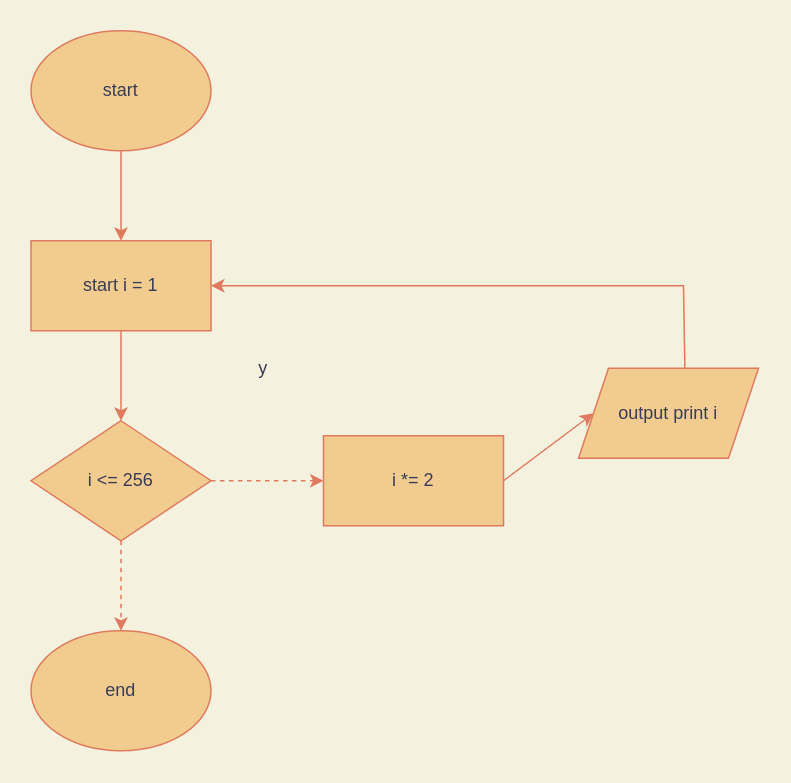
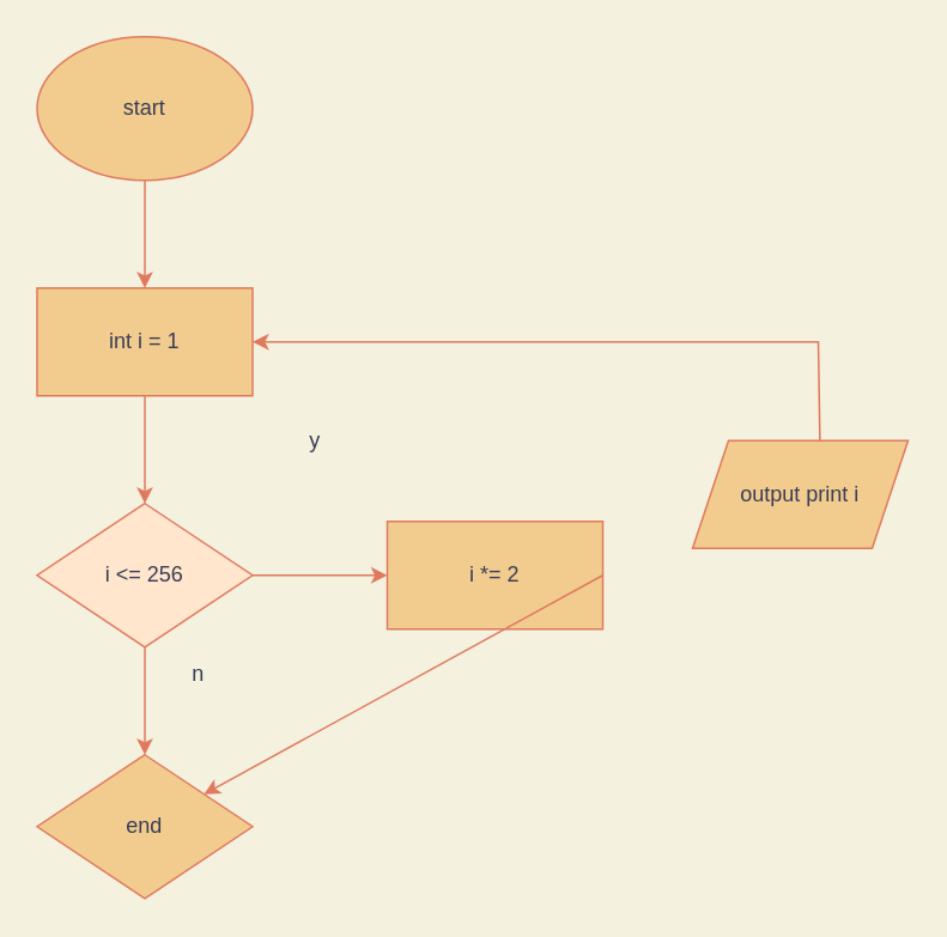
  <mxCell id="0" />
  <mxCell id="1" parent="0" />
  <mxCell id="2" value="start" style="ellipse;whiteSpace=wrap;html=1;fillColor=#F2CC8F;strokeColor=#E07A5F;fontColor=#393C56;" parent="1" vertex="1"><mxGeometry x="20" width="120" height="80" as="geometry" y="20" /></mxCell>
- <mxCell id="3" value="end" style="ellipse;whiteSpace=wrap;html=1;fillColor=#F2CC8F;strokeColor=#E07A5F;fontColor=#393C56;" parent="1" vertex="1"><mxGeometry x="20" y="420" width="120" height="80" as="geometry" /></mxCell>
- <mxCell id="4" value="start i = 1" style="rounded=0;whiteSpace=wrap;html=1;fillColor=#F2CC8F;strokeColor=#E07A5F;fontColor=#393C56;" parent="1" vertex="1"><mxGeometry x="20" y="160" width="120" height="60" as="geometry" /></mxCell>
- <mxCell id="5" value="i &amp;lt;= 256" style="rhombus;whiteSpace=wrap;html=1;fillColor=#F2CC8F;strokeColor=#E07A5F;fontColor=#393C56;" parent="1" vertex="1"><mxGeometry x="20" y="280" width="120" height="80" as="geometry" /></mxCell>
+ <mxCell id="3" value="end" style="rhombus;whiteSpace=wrap;html=1;fillColor=#F2CC8F;strokeColor=#E07A5F;fontColor=#393C56;" parent="1" vertex="1"><mxGeometry x="20" y="420" width="120" height="80" as="geometry" /></mxCell>
+ <mxCell id="4" value="int i = 1" style="rounded=0;whiteSpace=wrap;html=1;fillColor=#F2CC8F;strokeColor=#E07A5F;fontColor=#393C56;" parent="1" vertex="1"><mxGeometry x="20" y="160" width="120" height="60" as="geometry" /></mxCell>
+ <mxCell id="5" value="i &amp;lt;= 256" style="rhombus;whiteSpace=wrap;html=1;fillColor=#ffe6cc;strokeColor=#E07A5F;fontColor=#393C56;" parent="1" vertex="1"><mxGeometry x="20" y="280" width="120" height="80" as="geometry" /></mxCell>
  <mxCell id="6" value="output print i" style="shape=parallelogram;perimeter=parallelogramPerimeter;whiteSpace=wrap;html=1;fixedSize=1;fillColor=#F2CC8F;strokeColor=#E07A5F;fontColor=#393C56;" parent="1" vertex="1"><mxGeometry x="385" y="245" width="120" height="60" as="geometry" /></mxCell>
  <mxCell id="7" value="i *= 2" style="rounded=0;whiteSpace=wrap;html=1;fillColor=#F2CC8F;strokeColor=#E07A5F;fontColor=#393C56;" parent="1" vertex="1"><mxGeometry x="215" y="290" width="120" height="60" as="geometry" /></mxCell>
  <mxCell id="8" value="" style="endArrow=classic;html=1;rounded=0;entryX=1;entryY=0.5;entryDx=0;entryDy=0;exitX=0.591;exitY=0.008;exitDx=0;exitDy=0;exitPerimeter=0;labelBackgroundColor=#F4F1DE;strokeColor=#E07A5F;fontColor=#393C56;" parent="1" source="6" target="4" edge="1"><mxGeometry width="50" height="50" relative="1" as="geometry"><mxPoint x="-215" y="270" as="sourcePoint" /><mxPoint x="-165" y="220" as="targetPoint" /><Array as="points"><mxPoint x="455" y="190" /></Array></mxGeometry></mxCell>
- <mxCell id="9" value="" style="endArrow=classic;html=1;rounded=0;entryX=0;entryY=0.5;entryDx=0;entryDy=0;exitX=1;exitY=0.5;exitDx=0;exitDy=0;labelBackgroundColor=#F4F1DE;strokeColor=#E07A5F;fontColor=#393C56;" parent="1" source="7" target="6" edge="1"><mxGeometry width="50" height="50" relative="1" as="geometry"><mxPoint x="-205" y="280" as="sourcePoint" /><mxPoint x="-155" y="230" as="targetPoint" /></mxGeometry></mxCell>
- <mxCell id="10" value="" style="endArrow=classic;html=1;rounded=0;entryX=0;entryY=0.5;entryDx=0;entryDy=0;exitX=1;exitY=0.5;exitDx=0;exitDy=0;labelBackgroundColor=#F4F1DE;strokeColor=#E07A5F;fontColor=#393C56;dashed=1;" parent="1" source="5" target="7" edge="1"><mxGeometry width="50" height="50" relative="1" as="geometry"><mxPoint x="-195" y="290" as="sourcePoint" /><mxPoint x="-145" y="240" as="targetPoint" /></mxGeometry></mxCell>
- <mxCell id="11" value="" style="endArrow=classic;html=1;rounded=0;entryX=0.5;entryY=0;entryDx=0;entryDy=0;exitX=0.5;exitY=1;exitDx=0;exitDy=0;labelBackgroundColor=#F4F1DE;strokeColor=#E07A5F;fontColor=#393C56;dashed=1;" parent="1" source="5" target="3" edge="1"><mxGeometry width="50" height="50" relative="1" as="geometry"><mxPoint x="-185" y="300" as="sourcePoint" /><mxPoint x="-135" y="250" as="targetPoint" /></mxGeometry></mxCell>
+ <mxCell id="9" value="" style="endArrow=classic;html=1;rounded=0;exitX=1;exitY=0.5;exitDx=0;exitDy=0;labelBackgroundColor=#F4F1DE;strokeColor=#E07A5F;fontColor=#393C56;" parent="1" source="7" target="3" edge="1"><mxGeometry width="50" height="50" relative="1" as="geometry"><mxPoint x="-205" y="280" as="sourcePoint" /><mxPoint x="-155" y="230" as="targetPoint" /></mxGeometry></mxCell>
+ <mxCell id="10" value="" style="endArrow=classic;html=1;rounded=0;entryX=0;entryY=0.5;entryDx=0;entryDy=0;exitX=1;exitY=0.5;exitDx=0;exitDy=0;labelBackgroundColor=#F4F1DE;strokeColor=#E07A5F;fontColor=#393C56;" parent="1" source="5" target="7" edge="1"><mxGeometry width="50" height="50" relative="1" as="geometry"><mxPoint x="-195" y="290" as="sourcePoint" /><mxPoint x="-145" y="240" as="targetPoint" /></mxGeometry></mxCell>
+ <mxCell id="11" value="" style="endArrow=classic;html=1;rounded=0;entryX=0.5;entryY=0;entryDx=0;entryDy=0;exitX=0.5;exitY=1;exitDx=0;exitDy=0;labelBackgroundColor=#F4F1DE;strokeColor=#E07A5F;fontColor=#393C56;" parent="1" source="5" target="3" edge="1"><mxGeometry width="50" height="50" relative="1" as="geometry"><mxPoint x="-185" y="300" as="sourcePoint" /><mxPoint x="-135" y="250" as="targetPoint" /></mxGeometry></mxCell>
  <mxCell id="12" value="" style="endArrow=classic;html=1;rounded=0;entryX=0.5;entryY=0;entryDx=0;entryDy=0;exitX=0.5;exitY=1;exitDx=0;exitDy=0;labelBackgroundColor=#F4F1DE;strokeColor=#E07A5F;fontColor=#393C56;" parent="1" source="4" target="5" edge="1"><mxGeometry width="50" height="50" relative="1" as="geometry"><mxPoint x="-175" y="310" as="sourcePoint" /><mxPoint x="-125" y="260" as="targetPoint" /></mxGeometry></mxCell>
  <mxCell id="13" value="" style="endArrow=classic;html=1;rounded=0;entryX=0.5;entryY=0;entryDx=0;entryDy=0;exitX=0.5;exitY=1;exitDx=0;exitDy=0;labelBackgroundColor=#F4F1DE;strokeColor=#E07A5F;fontColor=#393C56;" parent="1" source="2" target="4" edge="1"><mxGeometry width="50" height="50" relative="1" as="geometry"><mxPoint x="-165" y="320" as="sourcePoint" /><mxPoint x="-115" y="270" as="targetPoint" /></mxGeometry></mxCell>
  <mxCell id="14" value="y" style="text;html=1;strokeColor=none;fillColor=none;align=center;verticalAlign=middle;whiteSpace=wrap;rounded=0;fontColor=#393C56;" parent="1" vertex="1"><mxGeometry x="145" y="230" width="60" height="30" as="geometry" /></mxCell>
+ <mxCell id="15" value="n" style="text;html=1;strokeColor=none;fillColor=none;align=center;verticalAlign=middle;whiteSpace=wrap;rounded=0;fontColor=#393C56;" parent="1" vertex="1"><mxGeometry x="80" y="360" width="60" height="30" as="geometry" /></mxCell>
